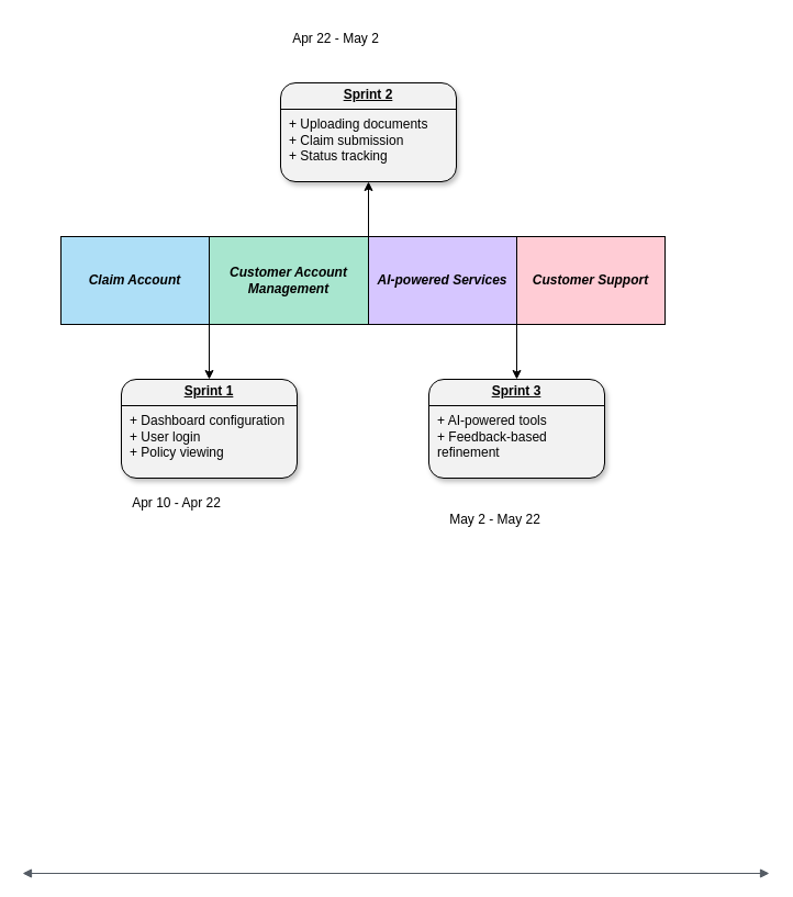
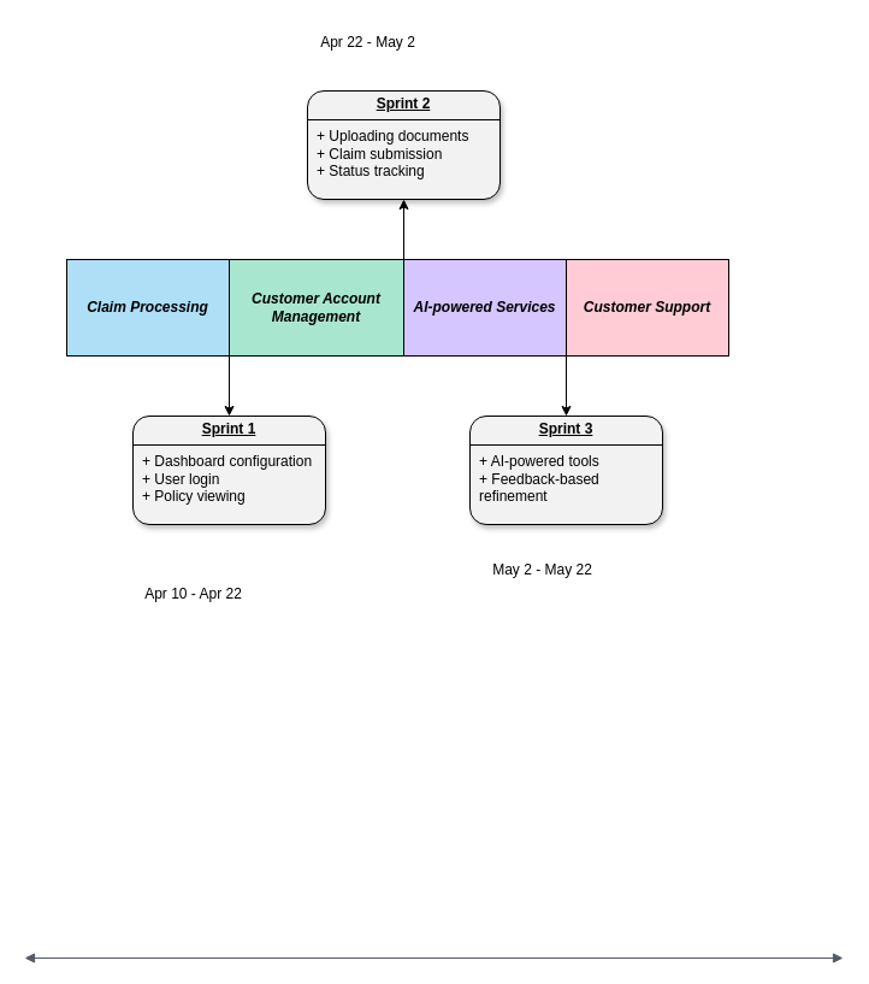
  <mxCell id="0" />
  <mxCell id="1" parent="0" />
  <mxCell id="2" value="" style="edgeStyle=orthogonalEdgeStyle;html=1;endArrow=block;elbow=vertical;startArrow=block;startFill=1;endFill=1;strokeColor=#545B64;rounded=0;fontSize=11;strokeWidth=1;targetPerimeterSpacing=0;endSize=6;" parent="1" edge="1"><mxGeometry width="100" relative="1" as="geometry"><mxPoint x="20" y="795" as="sourcePoint" /><mxPoint x="700" y="795" as="targetPoint" /></mxGeometry></mxCell>
  <mxCell id="3" value="" style="endArrow=classic;html=1;rounded=0;entryX=0.5;entryY=1;entryDx=0;entryDy=0;" parent="1" edge="1" target="7"><mxGeometry width="50" height="50" relative="1" as="geometry"><mxPoint x="335" y="225" as="sourcePoint" /><mxPoint x="335" y="135" as="targetPoint" /></mxGeometry></mxCell>
  <mxCell id="4" value="" style="endArrow=classic;html=1;rounded=0;endSize=6;strokeWidth=1;fontSize=11;entryX=0.5;entryY=0;entryDx=0;entryDy=0;" parent="1" edge="1" target="6"><mxGeometry width="50" height="50" relative="1" as="geometry"><mxPoint x="190" y="295" as="sourcePoint" /><mxPoint x="190" y="385" as="targetPoint" /></mxGeometry></mxCell>
  <mxCell id="5" value="" style="endArrow=classic;html=1;rounded=0;entryX=0.5;entryY=0;entryDx=0;entryDy=0;" parent="1" edge="1" target="8"><mxGeometry width="50" height="50" relative="1" as="geometry"><mxPoint x="470" y="295" as="sourcePoint" /><mxPoint x="470" y="385" as="targetPoint" /></mxGeometry></mxCell>
  <mxCell id="6" value="&lt;p style=&quot;margin: 4px 0px 0px; text-align: center; text-decoration: underline;&quot;&gt;&lt;b&gt;Sprint 1&lt;/b&gt;&lt;/p&gt;&lt;hr size=&quot;1&quot; style=&quot;border-style:solid;&quot;&gt;&lt;p style=&quot;margin:0px;margin-left:8px;&quot;&gt;+ Dashboard configuration&lt;br&gt;+ User login&lt;br&gt;+ Policy viewing&lt;/p&gt;" style="verticalAlign=top;align=left;overflow=fill;html=1;whiteSpace=wrap;rounded=1;shadow=1;glass=0;strokeColor=default;strokeWidth=1;arcSize=15;fontFamily=Helvetica;fontSize=12;fontColor=default;fontStyle=0;horizontal=1;fillColor=#F2F2F2;" parent="1" vertex="1"><mxGeometry x="110" y="345" width="160" height="90" as="geometry" /></mxCell>
  <mxCell id="7" value="&lt;p style=&quot;margin: 4px 0px 0px; text-align: center; text-decoration: underline;&quot;&gt;&lt;b&gt;Sprint 2&lt;/b&gt;&lt;/p&gt;&lt;hr size=&quot;1&quot; style=&quot;border-style:solid;&quot;&gt;&lt;p style=&quot;margin:0px;margin-left:8px;&quot;&gt;+ Uploading documents&lt;br&gt;+ Claim submission&lt;br&gt;+ Status tracking&lt;/p&gt;" style="verticalAlign=top;align=left;overflow=fill;html=1;whiteSpace=wrap;rounded=1;shadow=1;glass=0;strokeColor=default;strokeWidth=1;arcSize=15;fontFamily=Helvetica;fontSize=12;fontColor=default;fontStyle=0;horizontal=1;fillColor=#F2F2F2;" parent="1" vertex="1"><mxGeometry x="255" y="75" width="160" height="90" as="geometry" /></mxCell>
  <mxCell id="8" value="&lt;p style=&quot;margin: 4px 0px 0px; text-align: center; text-decoration: underline;&quot;&gt;&lt;b&gt;Sprint 3&lt;/b&gt;&lt;/p&gt;&lt;hr size=&quot;1&quot; style=&quot;border-style:solid;&quot;&gt;&lt;p style=&quot;margin:0px;margin-left:8px;&quot;&gt;+ AI-powered tools&lt;br&gt;+ Feedback-based refinement&lt;/p&gt;" style="verticalAlign=top;align=left;overflow=fill;html=1;whiteSpace=wrap;rounded=1;shadow=1;glass=0;strokeColor=default;strokeWidth=1;arcSize=15;fontFamily=Helvetica;fontSize=12;fontColor=default;fontStyle=0;horizontal=1;fillColor=#F2F2F2;" parent="1" vertex="1"><mxGeometry x="390" y="345" width="160" height="90" as="geometry" /></mxCell>
- <mxCell id="9" value="Apr 10 - Apr 22" style="text;html=1;align=center;verticalAlign=middle;resizable=0;points=[];autosize=1;strokeColor=none;fillColor=none;fontFamily=Helvetica;fontSize=12;fontColor=default;fontStyle=0;horizontal=1;" parent="1" vertex="1"><mxGeometry x="110" y="443" width="100" height="30" as="geometry" /></mxCell>
+ <mxCell id="9" value="Apr 10 - Apr 22" style="text;html=1;align=center;verticalAlign=middle;resizable=0;points=[];autosize=1;strokeColor=none;fillColor=none;fontFamily=Helvetica;fontSize=12;fontColor=default;fontStyle=0;horizontal=1;" parent="1" vertex="1"><mxGeometry x="110" y="478" width="100" height="30" as="geometry" /></mxCell>
  <mxCell id="10" value="Apr 22 - May 2 " style="text;html=1;align=center;verticalAlign=middle;resizable=0;points=[];autosize=1;strokeColor=none;fillColor=none;fontFamily=Helvetica;fontSize=12;fontColor=default;fontStyle=0;horizontal=1;" parent="1" vertex="1"><mxGeometry x="255" y="20" width="100" height="30" as="geometry" /></mxCell>
  <mxCell id="11" value="May 2 - May 22" style="text;html=1;align=center;verticalAlign=middle;resizable=0;points=[];autosize=1;strokeColor=none;fillColor=none;fontFamily=Helvetica;fontSize=12;fontColor=default;fontStyle=0;horizontal=1;" parent="1" vertex="1"><mxGeometry x="395" y="458" width="110" height="30" as="geometry" /></mxCell>
  <mxCell id="12" value="" style="endArrow=none;html=1;rounded=0;fontFamily=Helvetica;fontSize=12;fontColor=default;fontStyle=0;horizontal=1;exitX=0.507;exitY=1.02;exitDx=0;exitDy=0;exitPerimeter=0;" parent="1" edge="1"><mxGeometry width="50" height="50" relative="1" as="geometry"><mxPoint x="335" y="295" as="sourcePoint" /><mxPoint x="335" y="215" as="targetPoint" /></mxGeometry></mxCell>
  <mxCell id="13" value="&lt;i&gt;&lt;b&gt;AI-powered Services&lt;/b&gt;&lt;/i&gt;" style="text;html=1;align=center;verticalAlign=middle;whiteSpace=wrap;rounded=0;fontFamily=Helvetica;fontSize=12;fontColor=default;fontStyle=0;horizontal=1;strokeColor=default;fillColor=light-dark(#D6C6FF,#D6C6FF);" parent="1" vertex="1"><mxGeometry x="335" y="215" width="135" height="80" as="geometry" /></mxCell>
  <mxCell id="14" value="" style="endArrow=none;html=1;rounded=0;fontFamily=Helvetica;fontSize=12;fontColor=default;fontStyle=0;horizontal=1;exitX=0.507;exitY=1.02;exitDx=0;exitDy=0;exitPerimeter=0;" parent="1" edge="1"><mxGeometry width="50" height="50" relative="1" as="geometry"><mxPoint x="470" y="295" as="sourcePoint" /><mxPoint x="470" y="215" as="targetPoint" /></mxGeometry></mxCell>
  <mxCell id="15" value="" style="endArrow=none;html=1;rounded=0;fontFamily=Helvetica;fontSize=12;fontColor=default;fontStyle=0;horizontal=1;exitX=0.507;exitY=1.02;exitDx=0;exitDy=0;exitPerimeter=0;" parent="1" edge="1"><mxGeometry width="50" height="50" relative="1" as="geometry"><mxPoint x="190" y="295" as="sourcePoint" /><mxPoint x="190" y="215" as="targetPoint" /></mxGeometry></mxCell>
- <mxCell id="16" value="&lt;div&gt;&lt;i&gt;&lt;b&gt;Claim Account&lt;/b&gt;&lt;/i&gt;&lt;/div&gt;" style="text;html=1;align=center;verticalAlign=middle;whiteSpace=wrap;rounded=0;fontFamily=Helvetica;fontSize=12;fontColor=default;fontStyle=0;horizontal=1;strokeColor=default;fillColor=light-dark(#AEDFF7,#AEDFF7);" parent="1" vertex="1"><mxGeometry x="55" y="215" width="135" height="80" as="geometry" /></mxCell>
+ <mxCell id="16" value="&lt;div&gt;&lt;i&gt;&lt;b&gt;Claim Processing&lt;/b&gt;&lt;/i&gt;&lt;/div&gt;" style="text;html=1;align=center;verticalAlign=middle;whiteSpace=wrap;rounded=0;fontFamily=Helvetica;fontSize=12;fontColor=default;fontStyle=0;horizontal=1;strokeColor=default;fillColor=light-dark(#AEDFF7,#AEDFF7);" parent="1" vertex="1"><mxGeometry x="55" y="215" width="135" height="80" as="geometry" /></mxCell>
  <mxCell id="17" value="&lt;div align=&quot;center&quot;&gt;&lt;b&gt;&lt;i&gt;Customer Support&lt;/i&gt;&lt;/b&gt;&lt;/div&gt;" style="text;html=1;align=center;verticalAlign=middle;whiteSpace=wrap;rounded=0;fontFamily=Helvetica;fontSize=12;fontColor=default;fontStyle=0;horizontal=1;strokeColor=default;fillColor=light-dark(#FFCCD5,#FFCCD5);" parent="1" vertex="1"><mxGeometry x="470" y="215" width="135" height="80" as="geometry" /></mxCell>
  <mxCell id="18" value="&lt;i&gt;&lt;b&gt;Customer Account Management&lt;/b&gt;&lt;/i&gt;" style="text;html=1;align=center;verticalAlign=middle;whiteSpace=wrap;rounded=0;fontFamily=Helvetica;fontSize=12;fontColor=default;fontStyle=0;horizontal=1;strokeColor=default;fillColor=light-dark(#A8E6CF,#A8E6CF);" parent="1" vertex="1"><mxGeometry x="190" y="215" width="145" height="80" as="geometry" /></mxCell>
